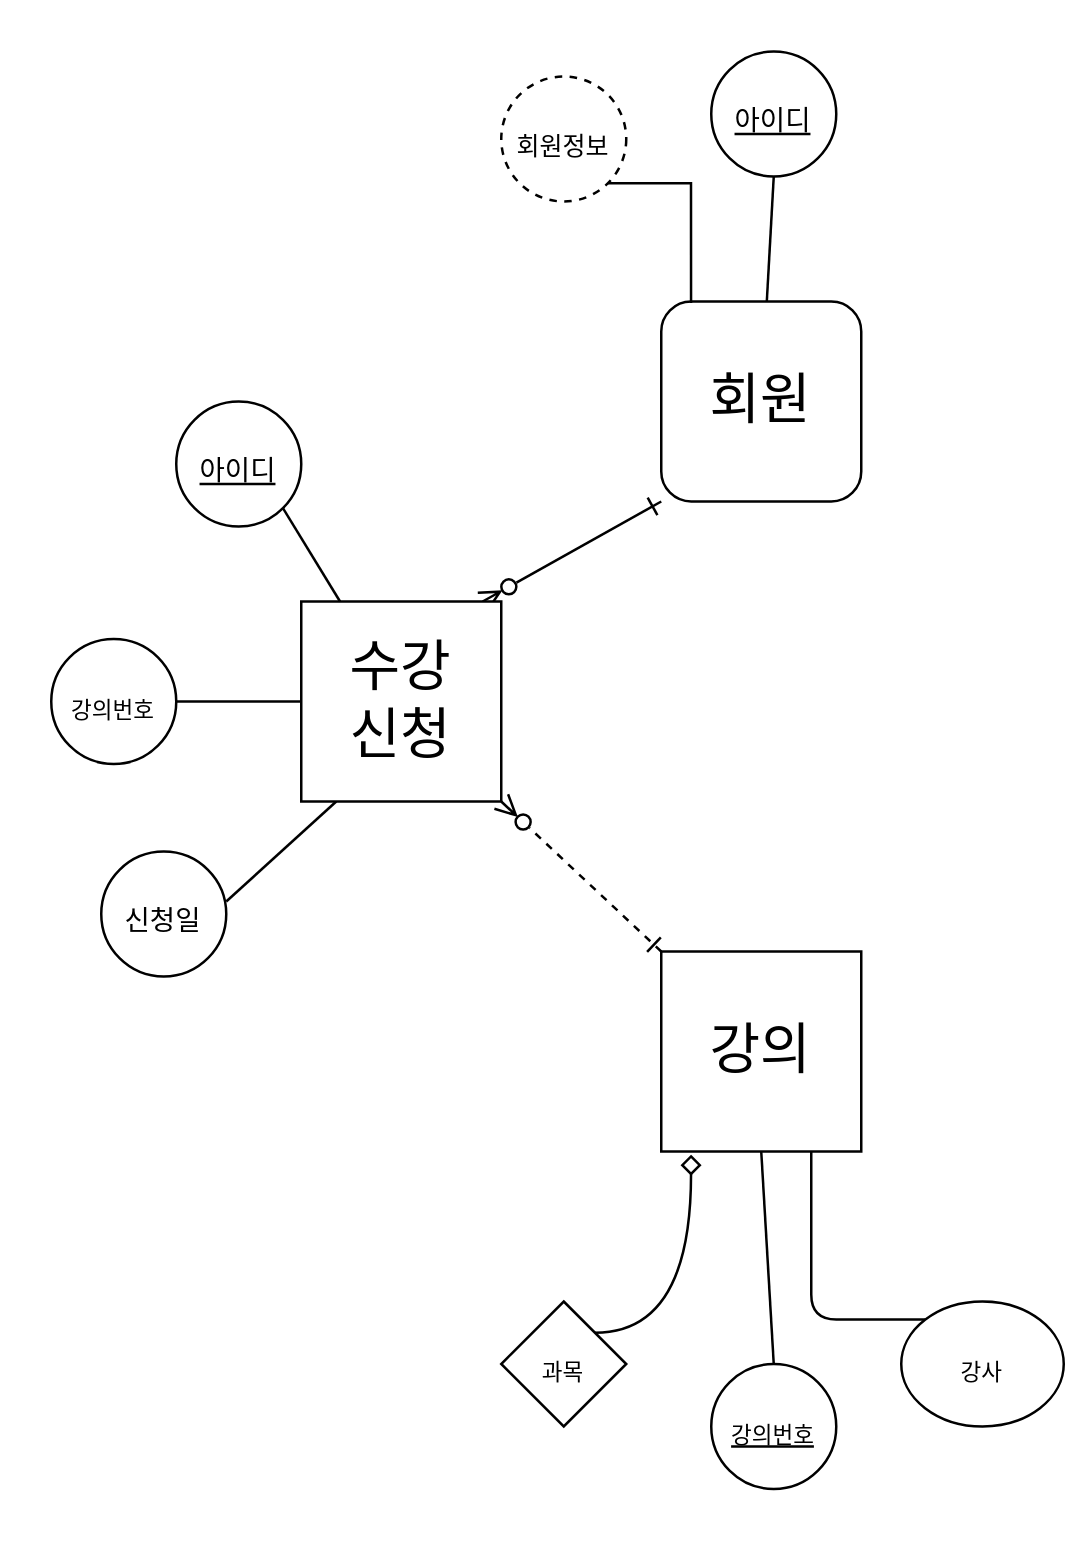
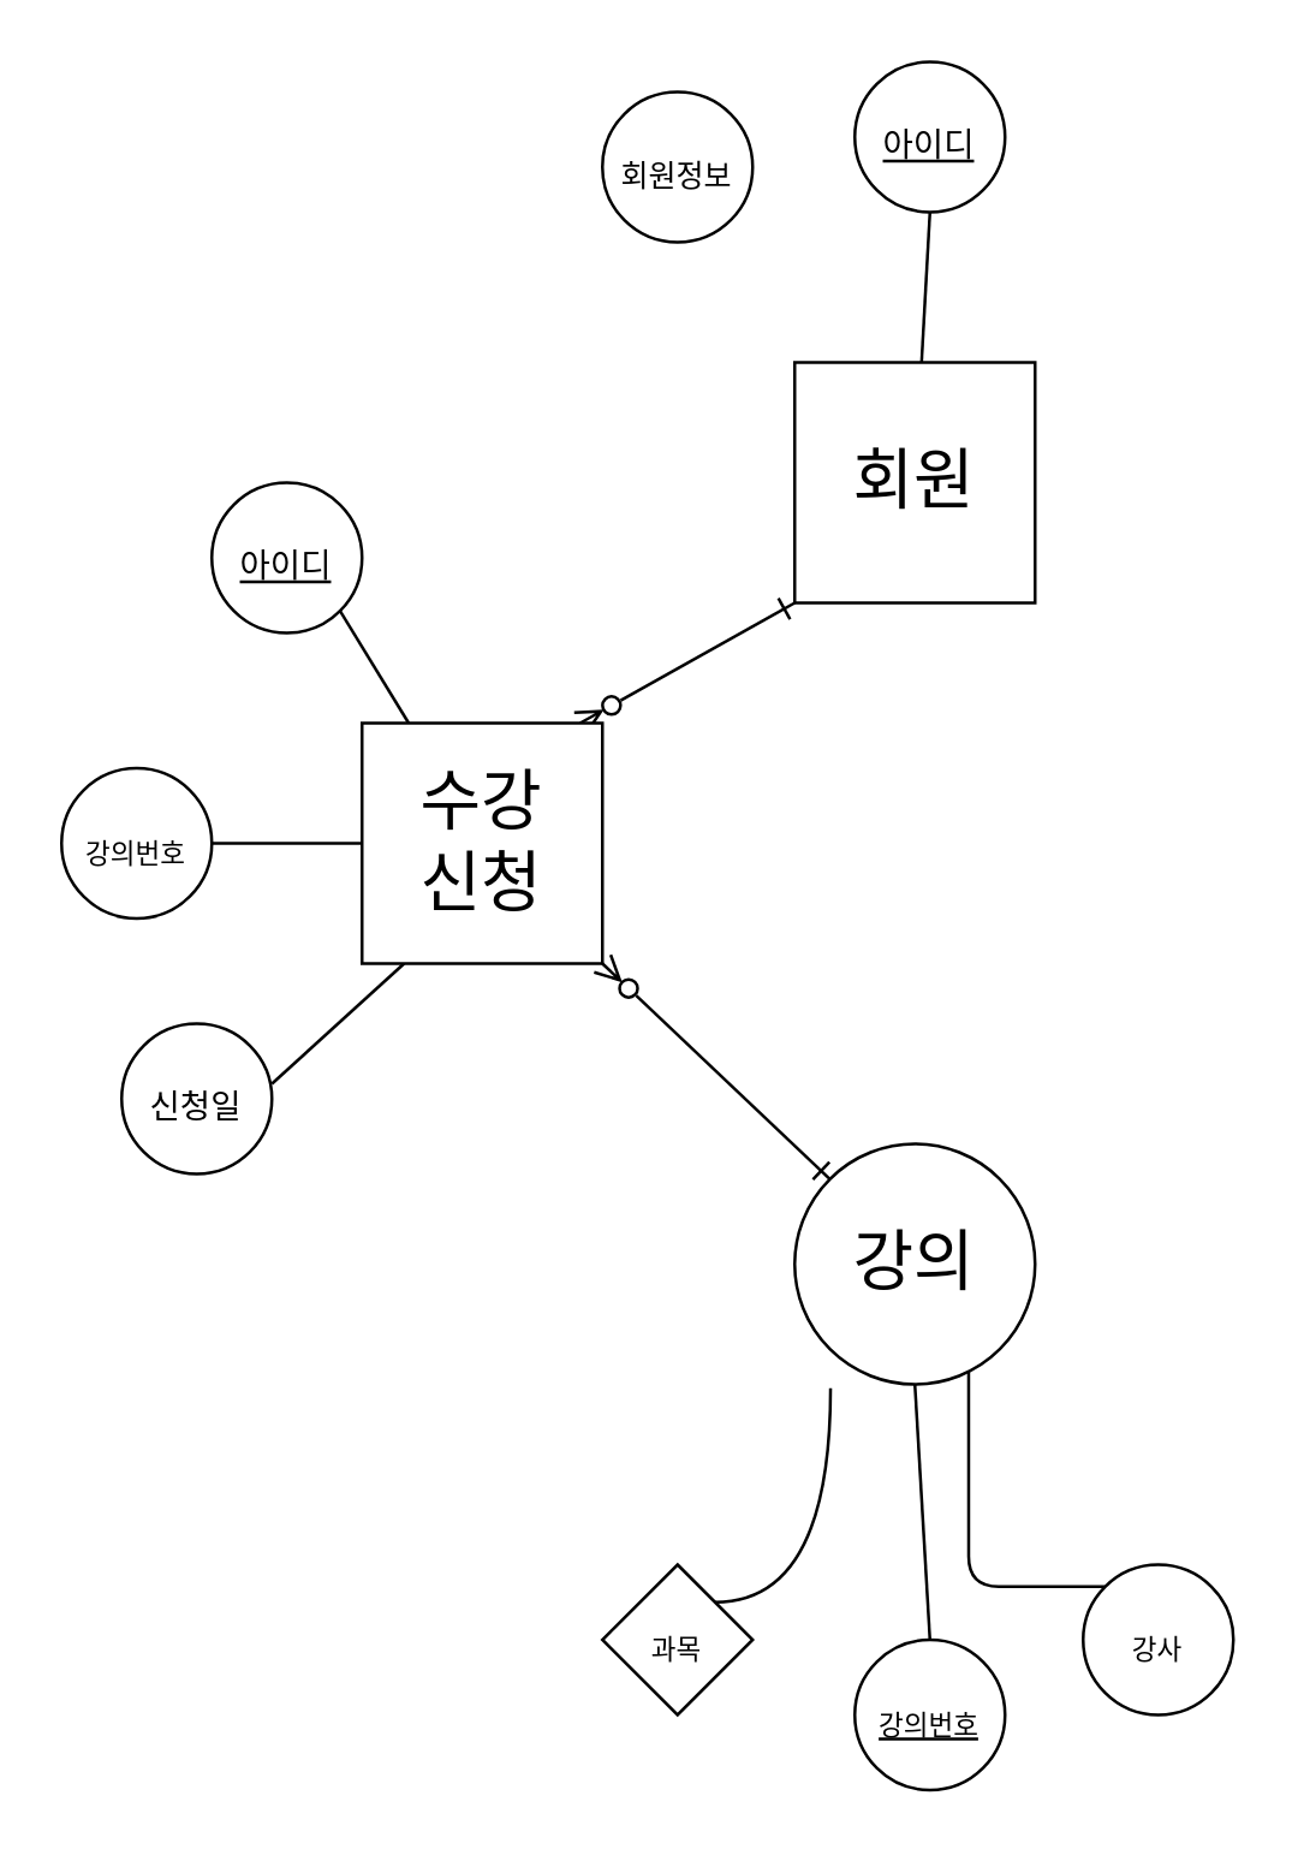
  <mxCell id="0" />
  <mxCell id="1" parent="0" />
  <mxCell id="2" style="edgeStyle=none;orthogonalLoop=1;jettySize=auto;html=1;exitX=0;exitY=1;exitDx=0;exitDy=0;entryX=0.907;entryY=0;entryDx=0;entryDy=0;entryPerimeter=0;fontSize=9;startArrow=ERone;startFill=0;endArrow=ERzeroToMany;endFill=0;" edge="1" parent="1" source="3" target="18"><mxGeometry relative="1" as="geometry" /></mxCell>
- <mxCell id="3" value="&lt;font style=&quot;font-size: 22px&quot;&gt;회원&lt;/font&gt;" style="whiteSpace=wrap;html=1;aspect=fixed;rounded=1;" vertex="1" parent="1"><mxGeometry x="264" y="120" width="80" height="80" as="geometry" /></mxCell>
+ <mxCell id="3" value="&lt;font style=&quot;font-size: 22px&quot;&gt;회원&lt;/font&gt;" style="whiteSpace=wrap;html=1;aspect=fixed;" vertex="1" parent="1"><mxGeometry x="264" y="120" width="80" height="80" as="geometry" /></mxCell>
  <mxCell id="4" style="rounded=0;orthogonalLoop=1;jettySize=auto;html=1;exitX=0.5;exitY=1;exitDx=0;exitDy=0;fontSize=9;endArrow=none;endFill=0;" edge="1" parent="1" source="5" target="3"><mxGeometry relative="1" as="geometry" /></mxCell>
  <mxCell id="5" value="&lt;font style=&quot;font-size: 11px&quot;&gt;&lt;u&gt;아이디&lt;/u&gt;&lt;/font&gt;" style="ellipse;whiteSpace=wrap;html=1;aspect=fixed;fontSize=22;" vertex="1" parent="1"><mxGeometry x="284" y="20" width="50" height="50" as="geometry" /></mxCell>
- <mxCell id="6" style="edgeStyle=orthogonalEdgeStyle;rounded=0;orthogonalLoop=1;jettySize=auto;html=1;exitX=1;exitY=1;exitDx=0;exitDy=0;entryX=0.149;entryY=0.007;entryDx=0;entryDy=0;entryPerimeter=0;fontSize=9;endArrow=none;endFill=0;" edge="1" parent="1" source="7" target="3"><mxGeometry relative="1" as="geometry" /></mxCell>
- <mxCell id="7" value="&lt;span style=&quot;font-size: 10px&quot;&gt;회원정보&lt;/span&gt;" style="ellipse;whiteSpace=wrap;html=1;aspect=fixed;fontSize=22;dashed=1;" vertex="1" parent="1"><mxGeometry x="200" y="30" width="50" height="50" as="geometry" /></mxCell>
+ <mxCell id="7" value="&lt;span style=&quot;font-size: 10px&quot;&gt;회원정보&lt;/span&gt;" style="ellipse;whiteSpace=wrap;html=1;aspect=fixed;fontSize=22;" vertex="1" parent="1"><mxGeometry x="200" y="30" width="50" height="50" as="geometry" /></mxCell>
  <mxCell id="8" value="&lt;font style=&quot;font-size: 11px&quot;&gt;신청일&lt;/font&gt;" style="ellipse;whiteSpace=wrap;html=1;aspect=fixed;fontSize=22;" vertex="1" parent="1"><mxGeometry x="40" y="340" width="50" height="50" as="geometry" /></mxCell>
  <mxCell id="9" value="" style="endArrow=none;html=1;rounded=0;fontSize=9;" edge="1" parent="1"><mxGeometry width="50" height="50" relative="1" as="geometry"><mxPoint x="90" y="360" as="sourcePoint" /><mxPoint x="134" y="320" as="targetPoint" /></mxGeometry></mxCell>
- <mxCell id="10" style="edgeStyle=none;orthogonalLoop=1;jettySize=auto;html=1;exitX=0;exitY=0;exitDx=0;exitDy=0;entryX=1;entryY=1;entryDx=0;entryDy=0;fontSize=9;startArrow=ERone;startFill=0;endArrow=ERzeroToMany;endFill=0;dashed=1;" edge="1" parent="1" source="11" target="18"><mxGeometry relative="1" as="geometry" /></mxCell>
- <mxCell id="11" value="&lt;font style=&quot;font-size: 22px&quot;&gt;강의&lt;/font&gt;" style="whiteSpace=wrap;html=1;aspect=fixed;" vertex="1" parent="1"><mxGeometry x="264" y="380" width="80" height="80" as="geometry" /></mxCell>
+ <mxCell id="10" style="edgeStyle=none;orthogonalLoop=1;jettySize=auto;html=1;exitX=0;exitY=0;exitDx=0;exitDy=0;entryX=1;entryY=1;entryDx=0;entryDy=0;fontSize=9;startArrow=ERone;startFill=0;endArrow=ERzeroToMany;endFill=0;" edge="1" parent="1" source="11" target="18"><mxGeometry relative="1" as="geometry" /></mxCell>
+ <mxCell id="11" value="&lt;font style=&quot;font-size: 22px&quot;&gt;강의&lt;/font&gt;" style="ellipse;whiteSpace=wrap;html=1;aspect=fixed;" vertex="1" parent="1"><mxGeometry x="264" y="380" width="80" height="80" as="geometry" /></mxCell>
  <mxCell id="12" style="rounded=0;orthogonalLoop=1;jettySize=auto;html=1;exitX=0.5;exitY=0;exitDx=0;exitDy=0;entryX=0.5;entryY=1;entryDx=0;entryDy=0;fontSize=9;endArrow=none;endFill=0;" edge="1" parent="1" source="13" target="11"><mxGeometry relative="1" as="geometry" /></mxCell>
  <mxCell id="13" value="&lt;font style=&quot;font-size: 9px&quot;&gt;&lt;u&gt;강의번호&lt;/u&gt;&lt;/font&gt;" style="ellipse;whiteSpace=wrap;html=1;aspect=fixed;fontSize=22;" vertex="1" parent="1"><mxGeometry x="284" y="545" width="50" height="50" as="geometry" /></mxCell>
  <mxCell id="14" style="edgeStyle=orthogonalEdgeStyle;rounded=1;orthogonalLoop=1;jettySize=auto;html=1;exitX=0;exitY=0;exitDx=0;exitDy=0;entryX=0.75;entryY=1;entryDx=0;entryDy=0;fontSize=9;endArrow=none;endFill=0;" edge="1" parent="1" source="15" target="11"><mxGeometry relative="1" as="geometry" /></mxCell>
- <mxCell id="15" value="&lt;font style=&quot;font-size: 9px&quot;&gt;강사&lt;/font&gt;" style="ellipse;whiteSpace=wrap;html=1;aspect=fixed;fontSize=22;" vertex="1" parent="1"><mxGeometry x="360" y="520" width="65" height="50" as="geometry" /></mxCell>
- <mxCell id="16" style="edgeStyle=orthogonalEdgeStyle;orthogonalLoop=1;jettySize=auto;html=1;exitX=1;exitY=0;exitDx=0;exitDy=0;entryX=0.149;entryY=1.016;entryDx=0;entryDy=0;entryPerimeter=0;fontSize=9;endArrow=diamond;endFill=0;curved=1;" edge="1" parent="1" source="17" target="11"><mxGeometry relative="1" as="geometry" /></mxCell>
+ <mxCell id="15" value="&lt;font style=&quot;font-size: 9px&quot;&gt;강사&lt;/font&gt;" style="ellipse;whiteSpace=wrap;html=1;aspect=fixed;fontSize=22;" vertex="1" parent="1"><mxGeometry x="360" y="520" width="50" height="50" as="geometry" /></mxCell>
+ <mxCell id="16" style="edgeStyle=orthogonalEdgeStyle;orthogonalLoop=1;jettySize=auto;html=1;exitX=1;exitY=0;exitDx=0;exitDy=0;entryX=0.149;entryY=1.016;entryDx=0;entryDy=0;entryPerimeter=0;fontSize=9;endArrow=none;endFill=0;curved=1;" edge="1" parent="1" source="17" target="11"><mxGeometry relative="1" as="geometry" /></mxCell>
  <mxCell id="17" value="&lt;font style=&quot;font-size: 9px&quot;&gt;과목&lt;/font&gt;" style="rhombus;whiteSpace=wrap;html=1;aspect=fixed;fontSize=22;" vertex="1" parent="1"><mxGeometry x="200" y="520" width="50" height="50" as="geometry" /></mxCell>
  <mxCell id="18" value="&lt;span style=&quot;font-size: 22px&quot;&gt;수강&lt;br&gt;신청&lt;br&gt;&lt;/span&gt;" style="whiteSpace=wrap;html=1;aspect=fixed;" vertex="1" parent="1"><mxGeometry x="120" y="240" width="80" height="80" as="geometry" /></mxCell>
  <mxCell id="19" style="edgeStyle=none;orthogonalLoop=1;jettySize=auto;html=1;exitX=1;exitY=0.5;exitDx=0;exitDy=0;fontSize=9;startArrow=none;startFill=0;endArrow=none;endFill=0;" edge="1" parent="1" source="20" target="18"><mxGeometry relative="1" as="geometry" /></mxCell>
  <mxCell id="20" value="&lt;font style=&quot;font-size: 9px&quot;&gt;강의번호&lt;/font&gt;" style="ellipse;whiteSpace=wrap;html=1;aspect=fixed;fontSize=22;" vertex="1" parent="1"><mxGeometry x="20" y="255" width="50" height="50" as="geometry" /></mxCell>
  <mxCell id="21" style="edgeStyle=none;orthogonalLoop=1;jettySize=auto;html=1;exitX=1;exitY=1;exitDx=0;exitDy=0;fontSize=9;startArrow=none;startFill=0;endArrow=none;endFill=0;" edge="1" parent="1" source="22" target="18"><mxGeometry relative="1" as="geometry" /></mxCell>
  <mxCell id="22" value="&lt;font style=&quot;font-size: 11px&quot;&gt;&lt;u&gt;아이디&lt;/u&gt;&lt;/font&gt;" style="ellipse;whiteSpace=wrap;html=1;aspect=fixed;fontSize=22;" vertex="1" parent="1"><mxGeometry x="70" y="160" width="50" height="50" as="geometry" /></mxCell>
